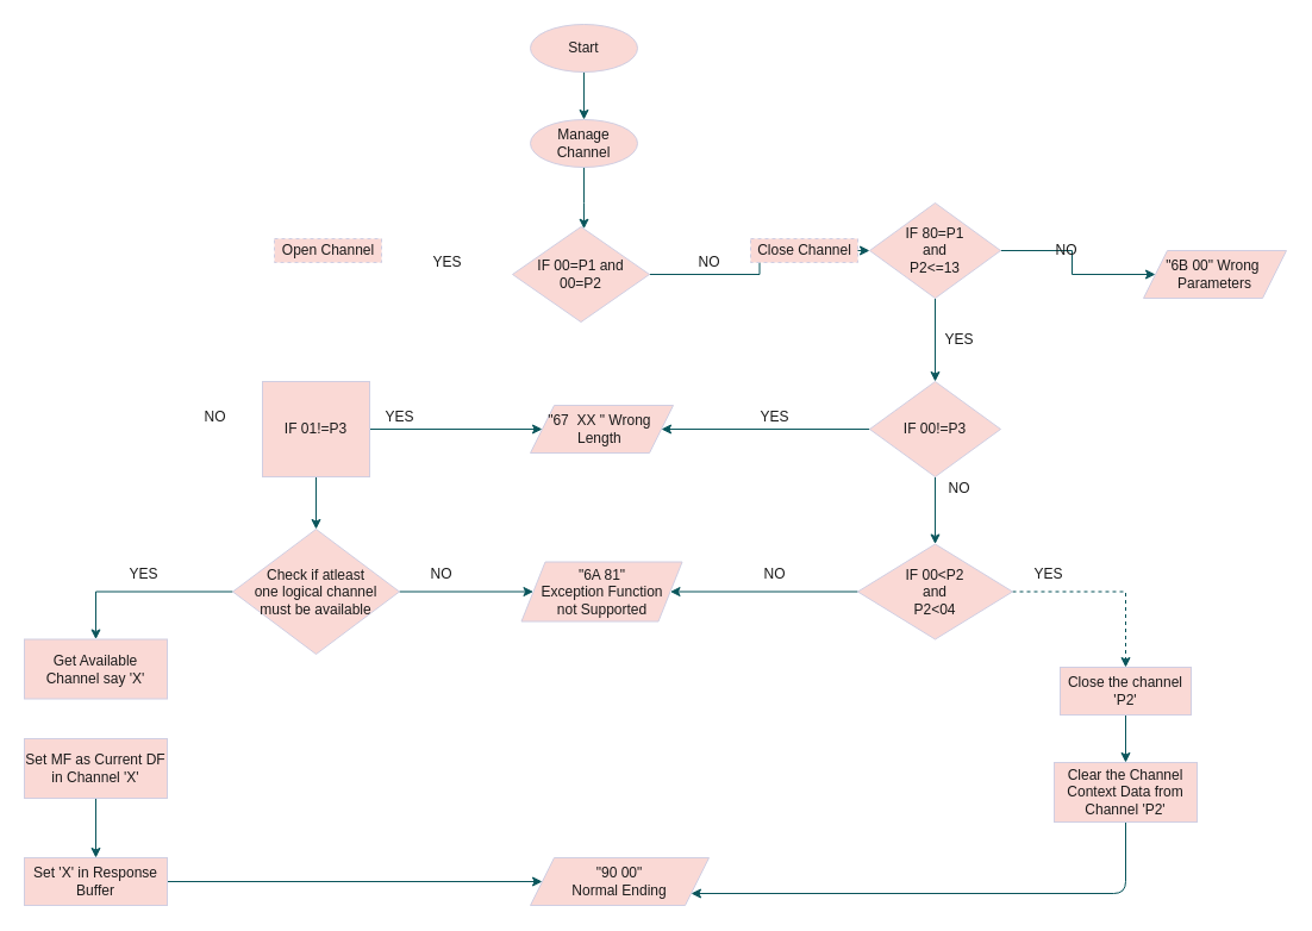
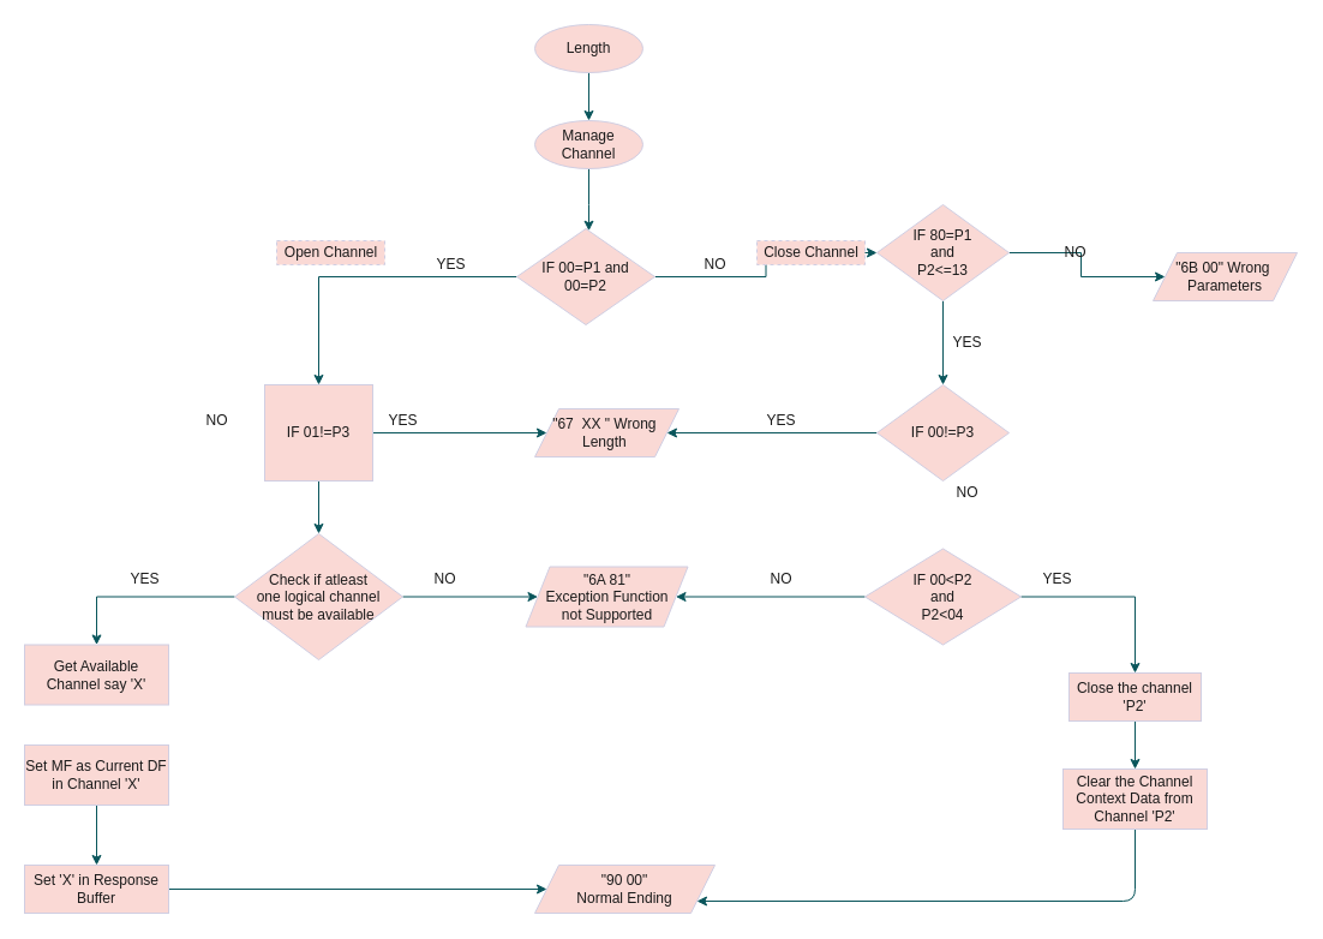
  <mxCell id="0" />
  <mxCell id="1" parent="0" />
+ <mxCell id="2" style="edgeStyle=orthogonalEdgeStyle;rounded=0;orthogonalLoop=1;jettySize=auto;html=1;exitX=0;exitY=0.5;exitDx=0;exitDy=0;strokeColor=#09555B;fontColor=#1A1A1A;" parent="1" source="4" target="10" edge="1"><mxGeometry relative="1" as="geometry" /></mxCell>
  <mxCell id="3" style="edgeStyle=orthogonalEdgeStyle;rounded=0;orthogonalLoop=1;jettySize=auto;html=1;strokeColor=#09555B;fontColor=#1A1A1A;entryX=0;entryY=0.5;entryDx=0;entryDy=0;" parent="1" source="4" target="7" edge="1"><mxGeometry relative="1" as="geometry" /></mxCell>
  <mxCell id="4" value="&amp;nbsp;IF 00=P1 and&amp;nbsp;&lt;br&gt;00=P2" style="rhombus;whiteSpace=wrap;html=1;fillColor=#FAD9D5;strokeColor=#D0CEE2;fontColor=#1A1A1A;" parent="1" vertex="1"><mxGeometry x="430" y="190" width="115" height="80" as="geometry" /></mxCell>
  <mxCell id="5" style="edgeStyle=orthogonalEdgeStyle;rounded=0;orthogonalLoop=1;jettySize=auto;html=1;entryX=0;entryY=0.5;entryDx=0;entryDy=0;strokeColor=#09555B;fontColor=#1A1A1A;" parent="1" source="7" target="23" edge="1"><mxGeometry relative="1" as="geometry" /></mxCell>
  <mxCell id="6" style="edgeStyle=orthogonalEdgeStyle;rounded=0;orthogonalLoop=1;jettySize=auto;html=1;exitX=0.5;exitY=1;exitDx=0;exitDy=0;entryX=0.5;entryY=0;entryDx=0;entryDy=0;strokeColor=#09555B;fontColor=#1A1A1A;" parent="1" source="7" target="16" edge="1"><mxGeometry relative="1" as="geometry" /></mxCell>
  <mxCell id="7" value="IF 80=P1&lt;br&gt;and&lt;br&gt;P2&amp;lt;=13" style="rhombus;whiteSpace=wrap;html=1;fillColor=#FAD9D5;strokeColor=#D0CEE2;fontColor=#1A1A1A;" parent="1" vertex="1"><mxGeometry x="730" y="170" width="110" height="80" as="geometry" /></mxCell>
  <mxCell id="8" style="edgeStyle=orthogonalEdgeStyle;rounded=0;orthogonalLoop=1;jettySize=auto;html=1;entryX=0.5;entryY=0;entryDx=0;entryDy=0;strokeColor=#09555B;fontColor=#1A1A1A;exitX=0.5;exitY=1;exitDx=0;exitDy=0;" parent="1" source="10" target="51" edge="1"><mxGeometry relative="1" as="geometry"><mxPoint x="260" y="410" as="sourcePoint" /></mxGeometry></mxCell>
  <mxCell id="9" style="edgeStyle=orthogonalEdgeStyle;rounded=0;orthogonalLoop=1;jettySize=auto;html=1;entryX=0;entryY=0.5;entryDx=0;entryDy=0;strokeColor=#09555B;fontColor=#1A1A1A;" parent="1" source="10" target="24" edge="1"><mxGeometry relative="1" as="geometry" /></mxCell>
  <mxCell id="10" value="IF 01!=P3" style="whiteSpace=wrap;html=1;fillColor=#FAD9D5;strokeColor=#D0CEE2;fontColor=#1A1A1A;rounded=0;" parent="1" vertex="1"><mxGeometry x="220" y="320" width="90" height="80" as="geometry" /></mxCell>
  <mxCell id="11" style="edgeStyle=orthogonalEdgeStyle;rounded=0;orthogonalLoop=1;jettySize=auto;html=1;strokeColor=#09555B;fontColor=#1A1A1A;" parent="1" source="12" target="4" edge="1"><mxGeometry relative="1" as="geometry"><Array as="points"><mxPoint x="490" y="170" /><mxPoint x="490" y="170" /></Array></mxGeometry></mxCell>
  <mxCell id="12" value="Manage Channel" style="ellipse;whiteSpace=wrap;html=1;fillColor=#FAD9D5;strokeColor=#D0CEE2;fontColor=#1A1A1A;" parent="1" vertex="1"><mxGeometry x="445" y="100" width="90" height="40" as="geometry" /></mxCell>
  <mxCell id="13" style="edgeStyle=orthogonalEdgeStyle;rounded=0;orthogonalLoop=1;jettySize=auto;html=1;exitX=0.5;exitY=1;exitDx=0;exitDy=0;strokeColor=#09555B;fontColor=#1A1A1A;" parent="1" edge="1"><mxGeometry relative="1" as="geometry"><mxPoint x="810" y="479" as="sourcePoint" /><mxPoint x="810" y="479" as="targetPoint" /></mxGeometry></mxCell>
- <mxCell id="14" style="edgeStyle=orthogonalEdgeStyle;rounded=0;orthogonalLoop=1;jettySize=auto;html=1;entryX=0.5;entryY=0;entryDx=0;entryDy=0;strokeColor=#09555B;fontColor=#1A1A1A;" parent="1" source="16" target="19" edge="1"><mxGeometry relative="1" as="geometry" /></mxCell>
  <mxCell id="15" style="edgeStyle=orthogonalEdgeStyle;rounded=0;orthogonalLoop=1;jettySize=auto;html=1;entryX=1;entryY=0.5;entryDx=0;entryDy=0;strokeColor=#09555B;fontColor=#1A1A1A;" parent="1" source="16" target="24" edge="1"><mxGeometry relative="1" as="geometry" /></mxCell>
  <mxCell id="16" value="IF 00!=P3" style="rhombus;whiteSpace=wrap;html=1;fillColor=#FAD9D5;strokeColor=#D0CEE2;fontColor=#1A1A1A;" parent="1" vertex="1"><mxGeometry x="730" y="320" width="110" height="80" as="geometry" /></mxCell>
- <mxCell id="17" style="edgeStyle=orthogonalEdgeStyle;rounded=0;orthogonalLoop=1;jettySize=auto;html=1;strokeColor=#09555B;fontColor=#1A1A1A;entryX=0.5;entryY=0;entryDx=0;entryDy=0;dashed=1;" parent="1" source="19" target="43" edge="1"><mxGeometry relative="1" as="geometry"><mxPoint x="890" y="620" as="targetPoint" /></mxGeometry></mxCell>
+ <mxCell id="17" style="edgeStyle=orthogonalEdgeStyle;rounded=0;orthogonalLoop=1;jettySize=auto;html=1;strokeColor=#09555B;fontColor=#1A1A1A;entryX=0.5;entryY=0;entryDx=0;entryDy=0;" parent="1" source="19" target="43" edge="1"><mxGeometry relative="1" as="geometry"><mxPoint x="890" y="620" as="targetPoint" /></mxGeometry></mxCell>
  <mxCell id="18" style="edgeStyle=orthogonalEdgeStyle;rounded=0;orthogonalLoop=1;jettySize=auto;html=1;strokeColor=#09555B;fontColor=#1A1A1A;entryX=1;entryY=0.5;entryDx=0;entryDy=0;" parent="1" source="19" target="30" edge="1"><mxGeometry relative="1" as="geometry"><mxPoint x="270" y="619" as="targetPoint" /></mxGeometry></mxCell>
  <mxCell id="19" value="IF 00&amp;lt;P2&lt;br&gt;and&lt;br&gt;P2&amp;lt;04" style="rhombus;whiteSpace=wrap;html=1;fillColor=#FAD9D5;strokeColor=#D0CEE2;fontColor=#1A1A1A;" parent="1" vertex="1"><mxGeometry x="720" y="456.5" width="130" height="80" as="geometry" /></mxCell>
  <mxCell id="20" value="YES" style="text;html=1;align=center;verticalAlign=middle;resizable=0;points=[];autosize=1;strokeColor=none;fillColor=none;fontColor=#1A1A1A;" parent="1" vertex="1"><mxGeometry x="630" y="340" width="40" height="20" as="geometry" /></mxCell>
  <mxCell id="21" value="NO" style="text;html=1;align=center;verticalAlign=middle;resizable=0;points=[];autosize=1;strokeColor=none;fillColor=none;fontColor=#1A1A1A;" parent="1" vertex="1"><mxGeometry x="580" y="210" width="30" height="20" as="geometry" /></mxCell>
  <mxCell id="22" value="YES" style="text;html=1;align=center;verticalAlign=middle;resizable=0;points=[];autosize=1;strokeColor=none;fillColor=none;fontColor=#1A1A1A;" parent="1" vertex="1"><mxGeometry x="355" y="210" width="40" height="20" as="geometry" /></mxCell>
  <mxCell id="23" value="&quot;6B 00&quot; Wrong&amp;nbsp;&lt;br&gt;Parameters" style="shape=parallelogram;perimeter=parallelogramPerimeter;whiteSpace=wrap;html=1;fixedSize=1;fillColor=#FAD9D5;strokeColor=#D0CEE2;fontColor=#1A1A1A;" parent="1" vertex="1"><mxGeometry x="960" y="210" width="120" height="40" as="geometry" /></mxCell>
  <mxCell id="24" value="&quot;67&amp;nbsp; XX &quot; Wrong&amp;nbsp;&lt;br&gt;Length&amp;nbsp;" style="shape=parallelogram;perimeter=parallelogramPerimeter;whiteSpace=wrap;html=1;fixedSize=1;fillColor=#FAD9D5;strokeColor=#D0CEE2;fontColor=#1A1A1A;" parent="1" vertex="1"><mxGeometry x="445" y="340" width="120" height="40" as="geometry" /></mxCell>
  <mxCell id="25" value="" style="edgeStyle=orthogonalEdgeStyle;rounded=0;orthogonalLoop=1;jettySize=auto;html=1;strokeColor=#09555B;fontColor=#1A1A1A;" parent="1" source="26" target="12" edge="1"><mxGeometry relative="1" as="geometry" /></mxCell>
- <mxCell id="26" value="Start" style="ellipse;whiteSpace=wrap;html=1;fillColor=#FAD9D5;strokeColor=#D0CEE2;fontColor=#1A1A1A;" parent="1" vertex="1"><mxGeometry x="445" y="20" width="90" height="40" as="geometry" /></mxCell>
+ <mxCell id="26" value="Length" style="ellipse;whiteSpace=wrap;html=1;fillColor=#FAD9D5;strokeColor=#D0CEE2;fontColor=#1A1A1A;" parent="1" vertex="1"><mxGeometry x="445" y="20" width="90" height="40" as="geometry" /></mxCell>
  <mxCell id="27" style="edgeStyle=orthogonalEdgeStyle;rounded=0;orthogonalLoop=1;jettySize=auto;html=1;strokeColor=#09555B;fontColor=#1A1A1A;entryX=0;entryY=0.5;entryDx=0;entryDy=0;startArrow=none;" parent="1" source="51" target="30" edge="1"><mxGeometry relative="1" as="geometry"><mxPoint x="200" y="589" as="targetPoint" /><mxPoint x="130" y="496.5" as="sourcePoint" /></mxGeometry></mxCell>
  <mxCell id="28" value="NO" style="text;html=1;align=center;verticalAlign=middle;resizable=0;points=[];autosize=1;strokeColor=none;fillColor=none;fontColor=#1A1A1A;" parent="1" vertex="1"><mxGeometry x="165" y="340" width="30" height="20" as="geometry" /></mxCell>
  <mxCell id="29" value="YES" style="text;html=1;align=center;verticalAlign=middle;resizable=0;points=[];autosize=1;strokeColor=none;fillColor=none;fontColor=#1A1A1A;" parent="1" vertex="1"><mxGeometry x="315" y="340" width="40" height="20" as="geometry" /></mxCell>
  <mxCell id="30" value="&quot;6A 81&quot;&lt;br&gt;Exception Function&lt;br&gt;&amp;nbsp;not Supported&amp;nbsp;" style="shape=parallelogram;perimeter=parallelogramPerimeter;whiteSpace=wrap;html=1;fixedSize=1;fillColor=#FAD9D5;strokeColor=#D0CEE2;fontColor=#1A1A1A;" parent="1" vertex="1"><mxGeometry x="437.5" y="471.5" width="135" height="50" as="geometry" /></mxCell>
  <mxCell id="31" value="YES" style="text;html=1;align=center;verticalAlign=middle;resizable=0;points=[];autosize=1;strokeColor=none;fillColor=none;fontColor=#1A1A1A;" parent="1" vertex="1"><mxGeometry x="100" y="471.5" width="40" height="20" as="geometry" /></mxCell>
  <mxCell id="32" value="NO" style="text;html=1;align=center;verticalAlign=middle;resizable=0;points=[];autosize=1;strokeColor=none;fillColor=none;fontColor=#1A1A1A;" parent="1" vertex="1"><mxGeometry x="355" y="471.5" width="30" height="20" as="geometry" /></mxCell>
  <mxCell id="33" value="YES" style="text;html=1;align=center;verticalAlign=middle;resizable=0;points=[];autosize=1;strokeColor=none;fillColor=none;fontColor=#1A1A1A;" parent="1" vertex="1"><mxGeometry x="780" y="270" width="50" height="30" as="geometry" /></mxCell>
  <mxCell id="34" value="YES" style="text;html=1;align=center;verticalAlign=middle;resizable=0;points=[];autosize=1;strokeColor=none;fillColor=none;fontColor=#1A1A1A;" parent="1" vertex="1"><mxGeometry x="860" y="471.5" width="40" height="20" as="geometry" /></mxCell>
  <mxCell id="35" value="NO" style="text;html=1;align=center;verticalAlign=middle;resizable=0;points=[];autosize=1;strokeColor=none;fillColor=none;fontColor=#1A1A1A;" parent="1" vertex="1"><mxGeometry x="630" y="466.5" width="40" height="30" as="geometry" /></mxCell>
  <mxCell id="36" value="NO" style="text;html=1;align=center;verticalAlign=middle;resizable=0;points=[];autosize=1;strokeColor=none;fillColor=none;fontColor=#1A1A1A;" parent="1" vertex="1"><mxGeometry x="790" y="400" width="30" height="20" as="geometry" /></mxCell>
  <mxCell id="37" value="Get Available Channel say 'X'" style="rounded=0;whiteSpace=wrap;html=1;sketch=0;fontColor=#1A1A1A;strokeColor=#D0CEE2;fillColor=#FAD9D5;" parent="1" vertex="1"><mxGeometry x="20" y="536.5" width="120" height="50" as="geometry" /></mxCell>
  <mxCell id="38" style="edgeStyle=orthogonalEdgeStyle;curved=0;rounded=1;sketch=0;orthogonalLoop=1;jettySize=auto;html=1;entryX=0.5;entryY=0;entryDx=0;entryDy=0;fontColor=#1A1A1A;strokeColor=#09555B;exitX=0.5;exitY=1;exitDx=0;exitDy=0;" parent="1" source="39" target="41" edge="1"><mxGeometry relative="1" as="geometry" /></mxCell>
  <mxCell id="39" value="Set MF as Current DF in Channel 'X'" style="rounded=0;whiteSpace=wrap;html=1;sketch=0;fontColor=#1A1A1A;strokeColor=#D0CEE2;fillColor=#FAD9D5;" parent="1" vertex="1"><mxGeometry x="20" y="620" width="120" height="50" as="geometry" /></mxCell>
  <mxCell id="40" style="edgeStyle=orthogonalEdgeStyle;curved=0;rounded=1;sketch=0;orthogonalLoop=1;jettySize=auto;html=1;fontColor=#1A1A1A;strokeColor=#09555B;entryX=0;entryY=0.5;entryDx=0;entryDy=0;exitX=1;exitY=0.5;exitDx=0;exitDy=0;" parent="1" source="41" target="46" edge="1"><mxGeometry relative="1" as="geometry"><Array as="points" /><mxPoint x="-10" y="750" as="sourcePoint" /></mxGeometry></mxCell>
  <mxCell id="41" value="Set 'X' in Response Buffer" style="rounded=0;whiteSpace=wrap;html=1;sketch=0;fontColor=#1A1A1A;strokeColor=#D0CEE2;fillColor=#FAD9D5;" parent="1" vertex="1"><mxGeometry x="20" y="720" width="120" height="40" as="geometry" /></mxCell>
  <mxCell id="42" value="" style="edgeStyle=orthogonalEdgeStyle;rounded=0;orthogonalLoop=1;jettySize=auto;html=1;strokeColor=#09555B;fontColor=#1A1A1A;" parent="1" source="43" target="45" edge="1"><mxGeometry relative="1" as="geometry" /></mxCell>
  <mxCell id="43" value="Close the channel 'P2'" style="rounded=0;whiteSpace=wrap;html=1;sketch=0;fontColor=#1A1A1A;strokeColor=#D0CEE2;fillColor=#FAD9D5;" parent="1" vertex="1"><mxGeometry x="890" y="560" width="110" height="40" as="geometry" /></mxCell>
  <mxCell id="44" style="edgeStyle=orthogonalEdgeStyle;curved=0;rounded=1;sketch=0;orthogonalLoop=1;jettySize=auto;html=1;fontColor=#1A1A1A;strokeColor=#09555B;" parent="1" source="45" target="46" edge="1"><mxGeometry relative="1" as="geometry"><Array as="points"><mxPoint x="945" y="750" /></Array></mxGeometry></mxCell>
  <mxCell id="45" value="Clear the Channel Context Data from&lt;br&gt;Channel 'P2'" style="rounded=0;whiteSpace=wrap;html=1;sketch=0;fontColor=#1A1A1A;strokeColor=#D0CEE2;fillColor=#FAD9D5;" parent="1" vertex="1"><mxGeometry x="885" y="640" width="120" height="50" as="geometry" /></mxCell>
  <mxCell id="46" value="&quot;90 00&quot;&lt;br&gt;Normal Ending" style="shape=parallelogram;perimeter=parallelogramPerimeter;whiteSpace=wrap;html=1;fixedSize=1;rounded=0;sketch=0;fontColor=#1A1A1A;strokeColor=#D0CEE2;fillColor=#FAD9D5;" parent="1" vertex="1"><mxGeometry x="445" y="720" width="150" height="40" as="geometry" /></mxCell>
  <mxCell id="47" value="Open Channel" style="text;html=1;align=center;verticalAlign=middle;resizable=0;points=[];autosize=1;strokeColor=#D0CEE2;fillColor=#FAD9D5;dashed=1;fontColor=#1A1A1A;" parent="1" vertex="1"><mxGeometry x="230" y="200" width="90" height="20" as="geometry" /></mxCell>
  <mxCell id="48" value="Close Channel" style="text;html=1;align=center;verticalAlign=middle;resizable=0;points=[];autosize=1;strokeColor=#D0CEE2;fillColor=#FAD9D5;dashed=1;fontColor=#1A1A1A;" parent="1" vertex="1"><mxGeometry x="630" y="200" width="90" height="20" as="geometry" /></mxCell>
  <mxCell id="49" value="NO" style="text;html=1;align=center;verticalAlign=middle;resizable=0;points=[];autosize=1;strokeColor=none;fillColor=none;fontColor=#1A1A1A;" parent="1" vertex="1"><mxGeometry x="880" y="200" width="30" height="20" as="geometry" /></mxCell>
  <mxCell id="50" style="edgeStyle=orthogonalEdgeStyle;rounded=0;orthogonalLoop=1;jettySize=auto;html=1;exitX=0;exitY=0.5;exitDx=0;exitDy=0;entryX=0.5;entryY=0;entryDx=0;entryDy=0;strokeColor=#09555B;fontColor=#1A1A1A;" parent="1" source="51" target="37" edge="1"><mxGeometry relative="1" as="geometry"><mxPoint x="190" y="496.5" as="sourcePoint" /><mxPoint x="75" y="580" as="targetPoint" /><Array as="points"><mxPoint x="80" y="497" /></Array></mxGeometry></mxCell>
  <mxCell id="51" value="Check if atleast &lt;br&gt;one logical channel&lt;br&gt;must be available" style="rhombus;whiteSpace=wrap;html=1;fillColor=#FAD9D5;strokeColor=#D0CEE2;fontColor=#1A1A1A;" parent="1" vertex="1"><mxGeometry x="195" y="444" width="140" height="105" as="geometry" /></mxCell>
